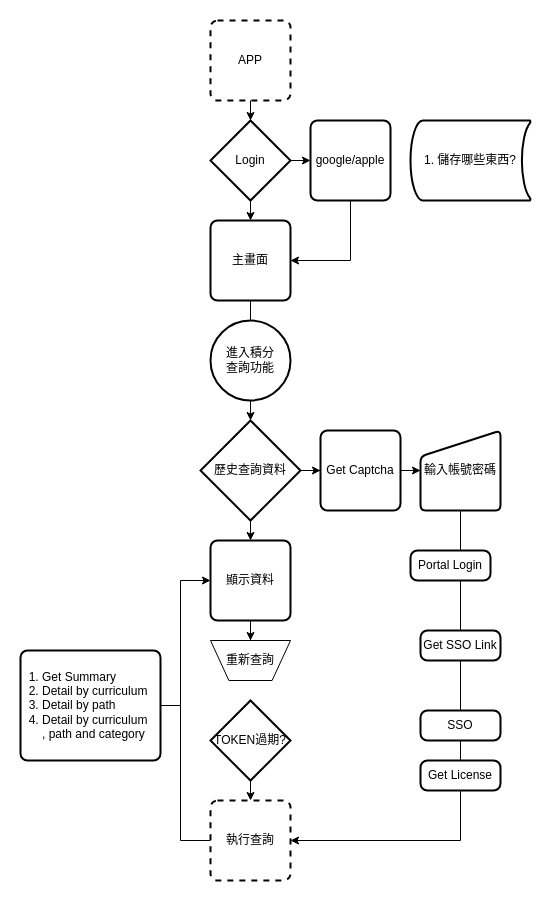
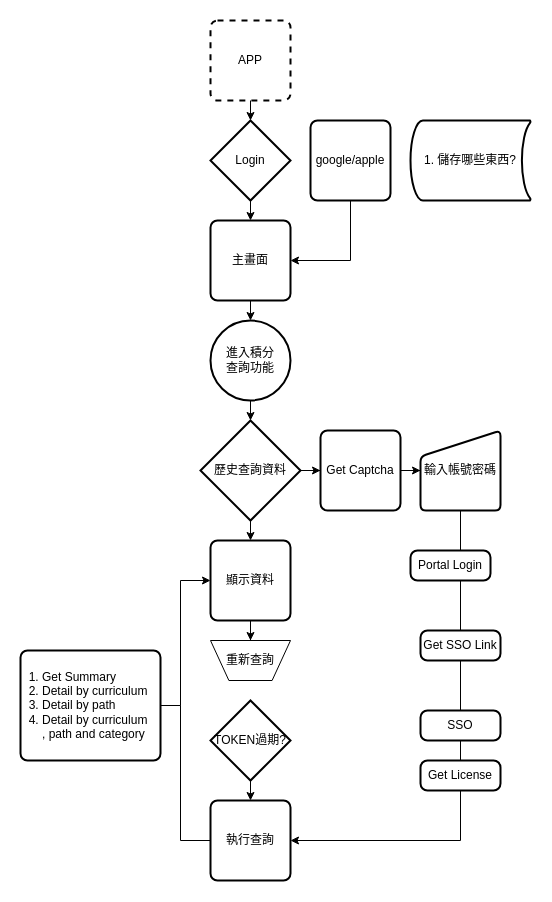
  <mxCell id="0" />
  <mxCell id="1" parent="0" />
  <mxCell id="2" value="APP" style="rounded=1;whiteSpace=wrap;html=1;absoluteArcSize=1;arcSize=14;strokeWidth=2;dashed=1;" vertex="1" parent="1"><mxGeometry x="210" y="20" width="80" height="80" as="geometry" /></mxCell>
  <mxCell id="3" style="edgeStyle=orthogonalEdgeStyle;rounded=0;orthogonalLoop=1;jettySize=auto;html=1;exitX=0.5;exitY=1;exitDx=0;exitDy=0;exitPerimeter=0;entryX=0.5;entryY=0;entryDx=0;entryDy=0;" edge="1" parent="1" source="5" target="9"><mxGeometry relative="1" as="geometry" /></mxCell>
- <mxCell id="4" style="edgeStyle=orthogonalEdgeStyle;rounded=0;orthogonalLoop=1;jettySize=auto;html=1;exitX=1;exitY=0.5;exitDx=0;exitDy=0;exitPerimeter=0;entryX=0;entryY=0.5;entryDx=0;entryDy=0;" edge="1" parent="1" source="5" target="8"><mxGeometry relative="1" as="geometry" /></mxCell>
  <mxCell id="5" value="Login" style="strokeWidth=2;html=1;shape=mxgraph.flowchart.decision;whiteSpace=wrap;" vertex="1" parent="1"><mxGeometry x="210" y="120" width="80" height="80" as="geometry" /></mxCell>
  <mxCell id="6" style="edgeStyle=orthogonalEdgeStyle;rounded=0;orthogonalLoop=1;jettySize=auto;html=1;exitX=0.5;exitY=1;exitDx=0;exitDy=0;entryX=0.5;entryY=0;entryDx=0;entryDy=0;entryPerimeter=0;" edge="1" parent="1" source="2" target="5"><mxGeometry relative="1" as="geometry" /></mxCell>
  <mxCell id="7" style="edgeStyle=orthogonalEdgeStyle;rounded=0;orthogonalLoop=1;jettySize=auto;html=1;exitX=0.5;exitY=1;exitDx=0;exitDy=0;entryX=1;entryY=0.5;entryDx=0;entryDy=0;" edge="1" parent="1" source="8" target="9"><mxGeometry relative="1" as="geometry" /></mxCell>
  <mxCell id="8" value="google/apple" style="rounded=1;whiteSpace=wrap;html=1;absoluteArcSize=1;arcSize=14;strokeWidth=2;" vertex="1" parent="1"><mxGeometry x="310" y="120" width="80" height="80" as="geometry" /></mxCell>
  <mxCell id="9" value="主畫面" style="rounded=1;whiteSpace=wrap;html=1;absoluteArcSize=1;arcSize=14;strokeWidth=2;" vertex="1" parent="1"><mxGeometry x="210" y="220" width="80" height="80" as="geometry" /></mxCell>
  <mxCell id="10" value="1. 儲存哪些東西?" style="strokeWidth=2;html=1;shape=mxgraph.flowchart.stored_data;whiteSpace=wrap;" vertex="1" parent="1"><mxGeometry x="410" y="120" width="120" height="80" as="geometry" /></mxCell>
  <mxCell id="11" style="edgeStyle=orthogonalEdgeStyle;rounded=0;orthogonalLoop=1;jettySize=auto;html=1;entryX=1;entryY=0.5;entryDx=0;entryDy=0;" edge="1" parent="1" source="12" target="27"><mxGeometry relative="1" as="geometry"><Array as="points"><mxPoint x="460" y="840" /></Array></mxGeometry></mxCell>
  <mxCell id="12" value="輸入帳號密碼" style="html=1;strokeWidth=2;shape=manualInput;whiteSpace=wrap;rounded=1;size=26;arcSize=11;" vertex="1" parent="1"><mxGeometry x="420" y="430" width="80" height="80" as="geometry" /></mxCell>
  <mxCell id="13" value="進入積分&lt;div&gt;查詢功能&lt;/div&gt;" style="strokeWidth=2;html=1;shape=mxgraph.flowchart.start_1;whiteSpace=wrap;" vertex="1" parent="1"><mxGeometry x="210" y="320" width="80" height="80" as="geometry" /></mxCell>
  <mxCell id="14" style="edgeStyle=orthogonalEdgeStyle;rounded=0;orthogonalLoop=1;jettySize=auto;html=1;exitX=0.5;exitY=1;exitDx=0;exitDy=0;exitPerimeter=0;entryX=0.5;entryY=0;entryDx=0;entryDy=0;" edge="1" parent="1" source="15" target="27"><mxGeometry relative="1" as="geometry" /></mxCell>
  <mxCell id="15" value="TOKEN過期?" style="strokeWidth=2;html=1;shape=mxgraph.flowchart.decision;whiteSpace=wrap;" vertex="1" parent="1"><mxGeometry x="210" y="700" width="80" height="80" as="geometry" /></mxCell>
- <mxCell id="16" style="edgeStyle=orthogonalEdgeStyle;rounded=0;orthogonalLoop=1;jettySize=auto;html=1;exitX=0.5;exitY=1;exitDx=0;exitDy=0;entryX=0.5;entryY=0;entryDx=0;entryDy=0;entryPerimeter=0;endArrow=none;" edge="1" parent="1" source="9" target="13"><mxGeometry relative="1" as="geometry" /></mxCell>
+ <mxCell id="16" style="edgeStyle=orthogonalEdgeStyle;rounded=0;orthogonalLoop=1;jettySize=auto;html=1;exitX=0.5;exitY=1;exitDx=0;exitDy=0;entryX=0.5;entryY=0;entryDx=0;entryDy=0;entryPerimeter=0;" edge="1" parent="1" source="9" target="13"><mxGeometry relative="1" as="geometry" /></mxCell>
  <mxCell id="17" value="" style="edgeStyle=orthogonalEdgeStyle;rounded=0;orthogonalLoop=1;jettySize=auto;html=1;" edge="1" parent="1" source="19" target="22"><mxGeometry relative="1" as="geometry" /></mxCell>
  <mxCell id="18" style="edgeStyle=orthogonalEdgeStyle;rounded=0;orthogonalLoop=1;jettySize=auto;html=1;exitX=0.5;exitY=1;exitDx=0;exitDy=0;exitPerimeter=0;entryX=0.5;entryY=0;entryDx=0;entryDy=0;" edge="1" parent="1" source="19" target="24"><mxGeometry relative="1" as="geometry" /></mxCell>
  <mxCell id="19" value="歷史查詢資料" style="strokeWidth=2;html=1;shape=mxgraph.flowchart.decision;whiteSpace=wrap;" vertex="1" parent="1"><mxGeometry x="200" y="420" width="100" height="100" as="geometry" /></mxCell>
  <mxCell id="20" style="edgeStyle=orthogonalEdgeStyle;rounded=0;orthogonalLoop=1;jettySize=auto;html=1;exitX=0.5;exitY=1;exitDx=0;exitDy=0;exitPerimeter=0;entryX=0.5;entryY=0;entryDx=0;entryDy=0;entryPerimeter=0;" edge="1" parent="1" source="13" target="19"><mxGeometry relative="1" as="geometry" /></mxCell>
  <mxCell id="21" value="" style="edgeStyle=orthogonalEdgeStyle;rounded=0;orthogonalLoop=1;jettySize=auto;html=1;" edge="1" parent="1" source="22" target="12"><mxGeometry relative="1" as="geometry" /></mxCell>
  <mxCell id="22" value="Get Captcha" style="rounded=1;whiteSpace=wrap;html=1;absoluteArcSize=1;arcSize=14;strokeWidth=2;" vertex="1" parent="1"><mxGeometry x="320" y="430" width="80" height="80" as="geometry" /></mxCell>
  <mxCell id="23" value="" style="edgeStyle=orthogonalEdgeStyle;rounded=0;orthogonalLoop=1;jettySize=auto;html=1;" edge="1" parent="1" source="24" target="25"><mxGeometry relative="1" as="geometry" /></mxCell>
  <mxCell id="24" value="顯示資料" style="rounded=1;whiteSpace=wrap;html=1;absoluteArcSize=1;arcSize=14;strokeWidth=2;" vertex="1" parent="1"><mxGeometry x="210" y="540" width="80" height="80" as="geometry" /></mxCell>
  <mxCell id="25" value="重新查詢" style="verticalLabelPosition=middle;verticalAlign=middle;html=1;shape=trapezoid;perimeter=trapezoidPerimeter;whiteSpace=wrap;size=0.23;arcSize=10;flipV=1;labelPosition=center;align=center;" vertex="1" parent="1"><mxGeometry x="210" y="640" width="80" height="40" as="geometry" /></mxCell>
  <mxCell id="26" style="edgeStyle=orthogonalEdgeStyle;rounded=0;orthogonalLoop=1;jettySize=auto;html=1;exitX=0;exitY=0.5;exitDx=0;exitDy=0;entryX=0;entryY=0.5;entryDx=0;entryDy=0;" edge="1" parent="1" source="33" target="24"><mxGeometry relative="1" as="geometry"><Array as="points"><mxPoint x="180" y="705" /><mxPoint x="180" y="580" /></Array></mxGeometry></mxCell>
- <mxCell id="27" value="執行查詢" style="rounded=1;whiteSpace=wrap;html=1;absoluteArcSize=1;arcSize=14;strokeWidth=2;dashed=1;" vertex="1" parent="1"><mxGeometry x="210" y="800" width="80" height="80" as="geometry" /></mxCell>
+ <mxCell id="27" value="執行查詢" style="rounded=1;whiteSpace=wrap;html=1;absoluteArcSize=1;arcSize=14;strokeWidth=2;" vertex="1" parent="1"><mxGeometry x="210" y="800" width="80" height="80" as="geometry" /></mxCell>
  <mxCell id="28" value="Portal Login" style="rounded=1;whiteSpace=wrap;html=1;absoluteArcSize=1;arcSize=14;strokeWidth=2;" vertex="1" parent="1"><mxGeometry x="410" y="550" width="80" height="30" as="geometry" /></mxCell>
  <mxCell id="29" value="Get SSO Link" style="rounded=1;whiteSpace=wrap;html=1;absoluteArcSize=1;arcSize=14;strokeWidth=2;" vertex="1" parent="1"><mxGeometry x="420" y="630" width="80" height="30" as="geometry" /></mxCell>
  <mxCell id="30" value="SSO" style="rounded=1;whiteSpace=wrap;html=1;absoluteArcSize=1;arcSize=14;strokeWidth=2;" vertex="1" parent="1"><mxGeometry x="420" y="710" width="80" height="30" as="geometry" /></mxCell>
  <mxCell id="31" value="Get License" style="rounded=1;whiteSpace=wrap;html=1;absoluteArcSize=1;arcSize=14;strokeWidth=2;" vertex="1" parent="1"><mxGeometry x="420" y="760" width="80" height="30" as="geometry" /></mxCell>
  <mxCell id="32" value="" style="edgeStyle=orthogonalEdgeStyle;rounded=0;orthogonalLoop=1;jettySize=auto;html=1;exitX=0;exitY=0.5;exitDx=0;exitDy=0;entryX=0;entryY=0.5;entryDx=0;entryDy=0;" edge="1" parent="1" source="27" target="33"><mxGeometry relative="1" as="geometry"><mxPoint x="210" y="840" as="sourcePoint" /><mxPoint x="210" y="580" as="targetPoint" /><Array as="points"><mxPoint x="180" y="840" /><mxPoint x="180" y="705" /></Array></mxGeometry></mxCell>
  <mxCell id="33" value="&amp;nbsp; 1. Get Summary&lt;div&gt;&amp;nbsp; 2. Detail by curriculum&lt;/div&gt;&lt;div&gt;&amp;nbsp; 3. Detail by path&lt;/div&gt;&lt;div&gt;&amp;nbsp; 4. Detail by&amp;nbsp;&lt;span style=&quot;background-color: initial;&quot;&gt;curriculum&amp;nbsp; &amp;nbsp; &amp;nbsp; &amp;nbsp; &amp;nbsp; ,&amp;nbsp;&lt;/span&gt;&lt;span style=&quot;background-color: initial;&quot;&gt;path and category&lt;/span&gt;&lt;/div&gt;" style="rounded=1;whiteSpace=wrap;html=1;absoluteArcSize=1;arcSize=14;strokeWidth=2;align=left;" vertex="1" parent="1"><mxGeometry x="20" y="650" width="140" height="110" as="geometry" /></mxCell>
